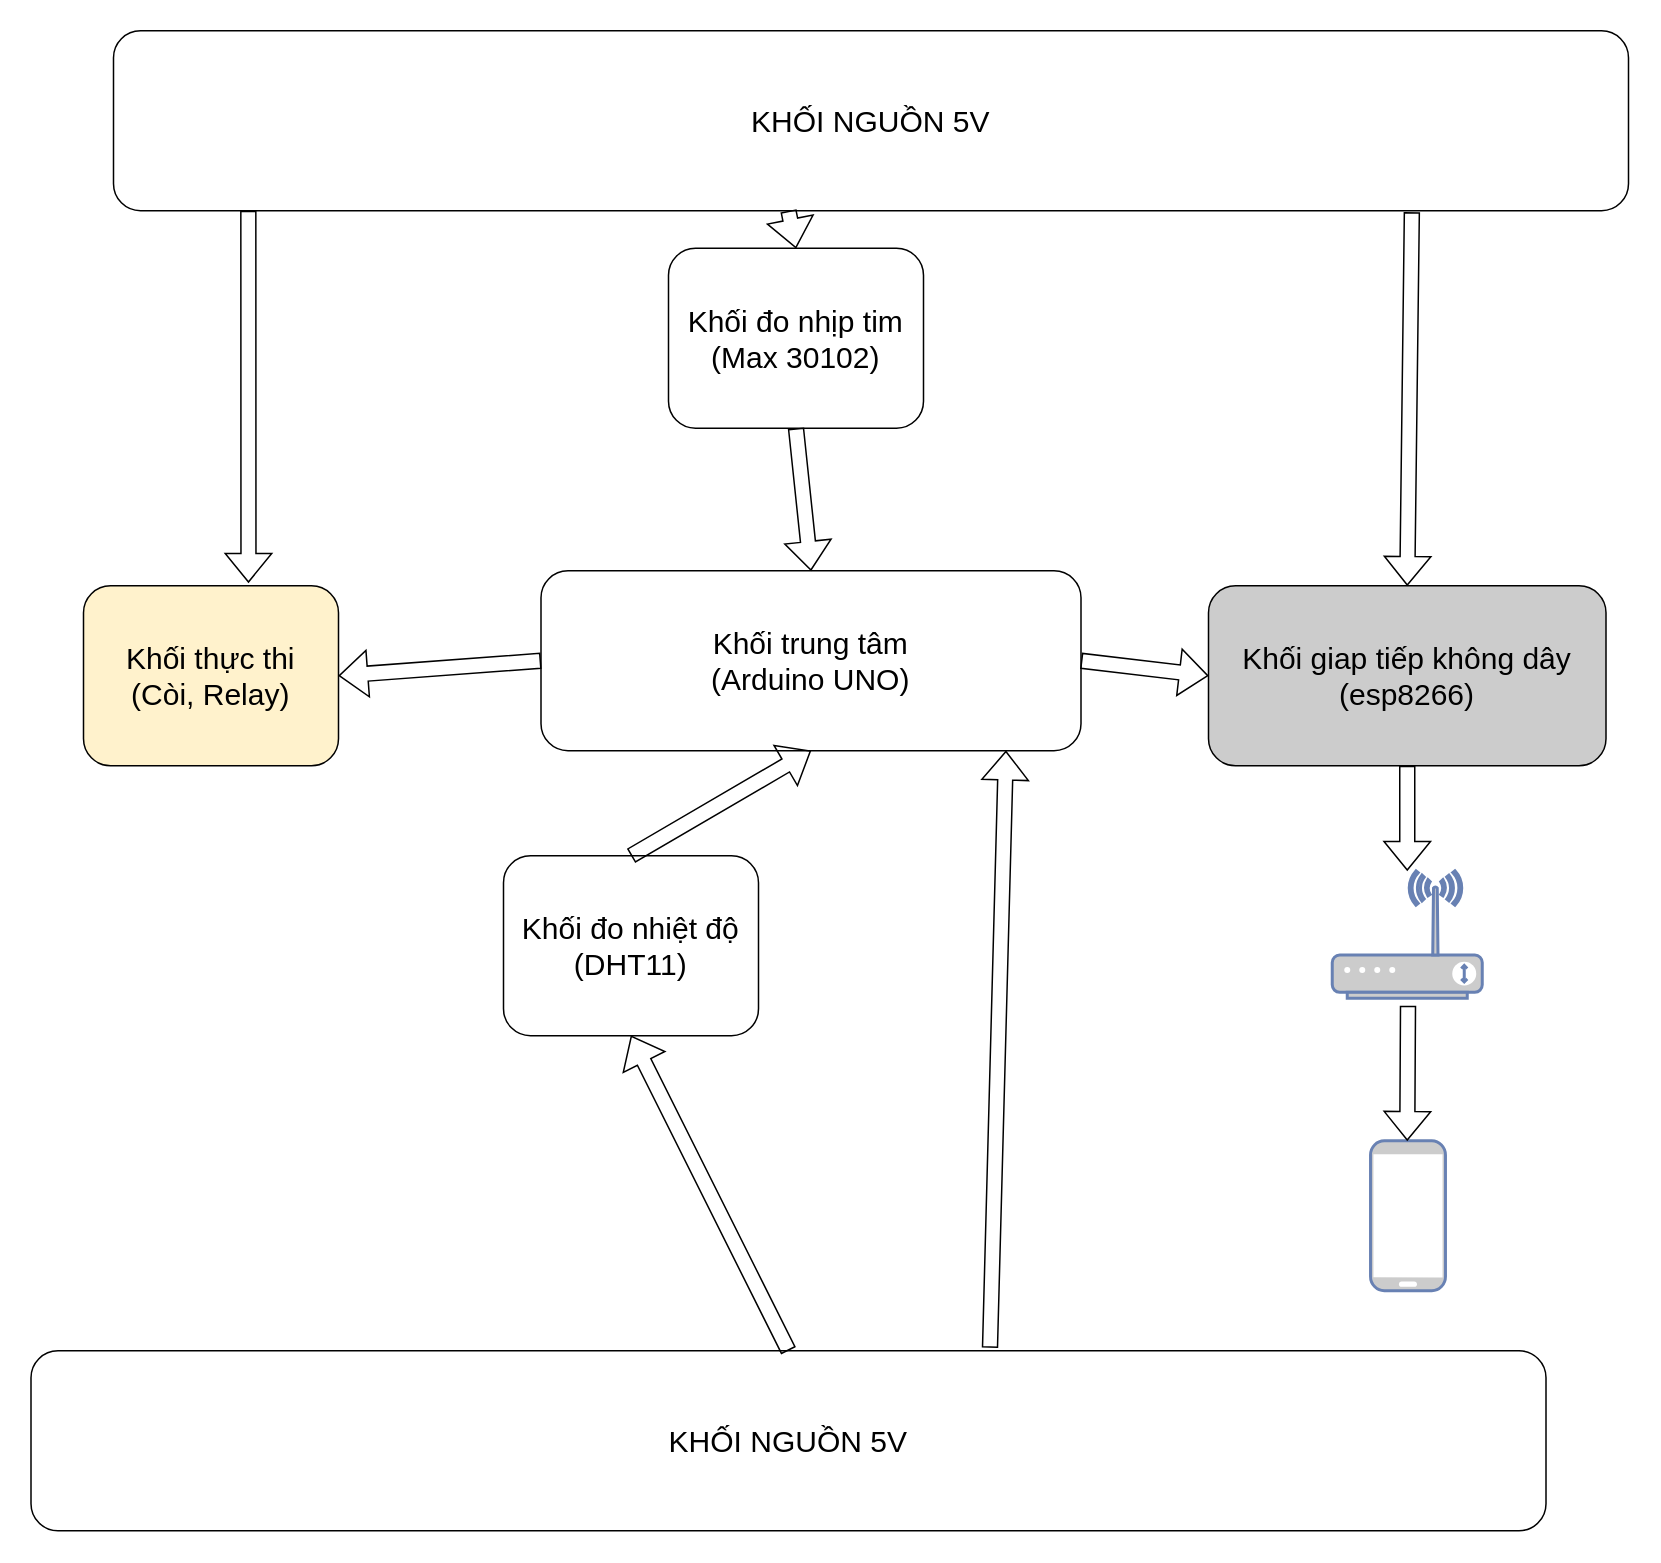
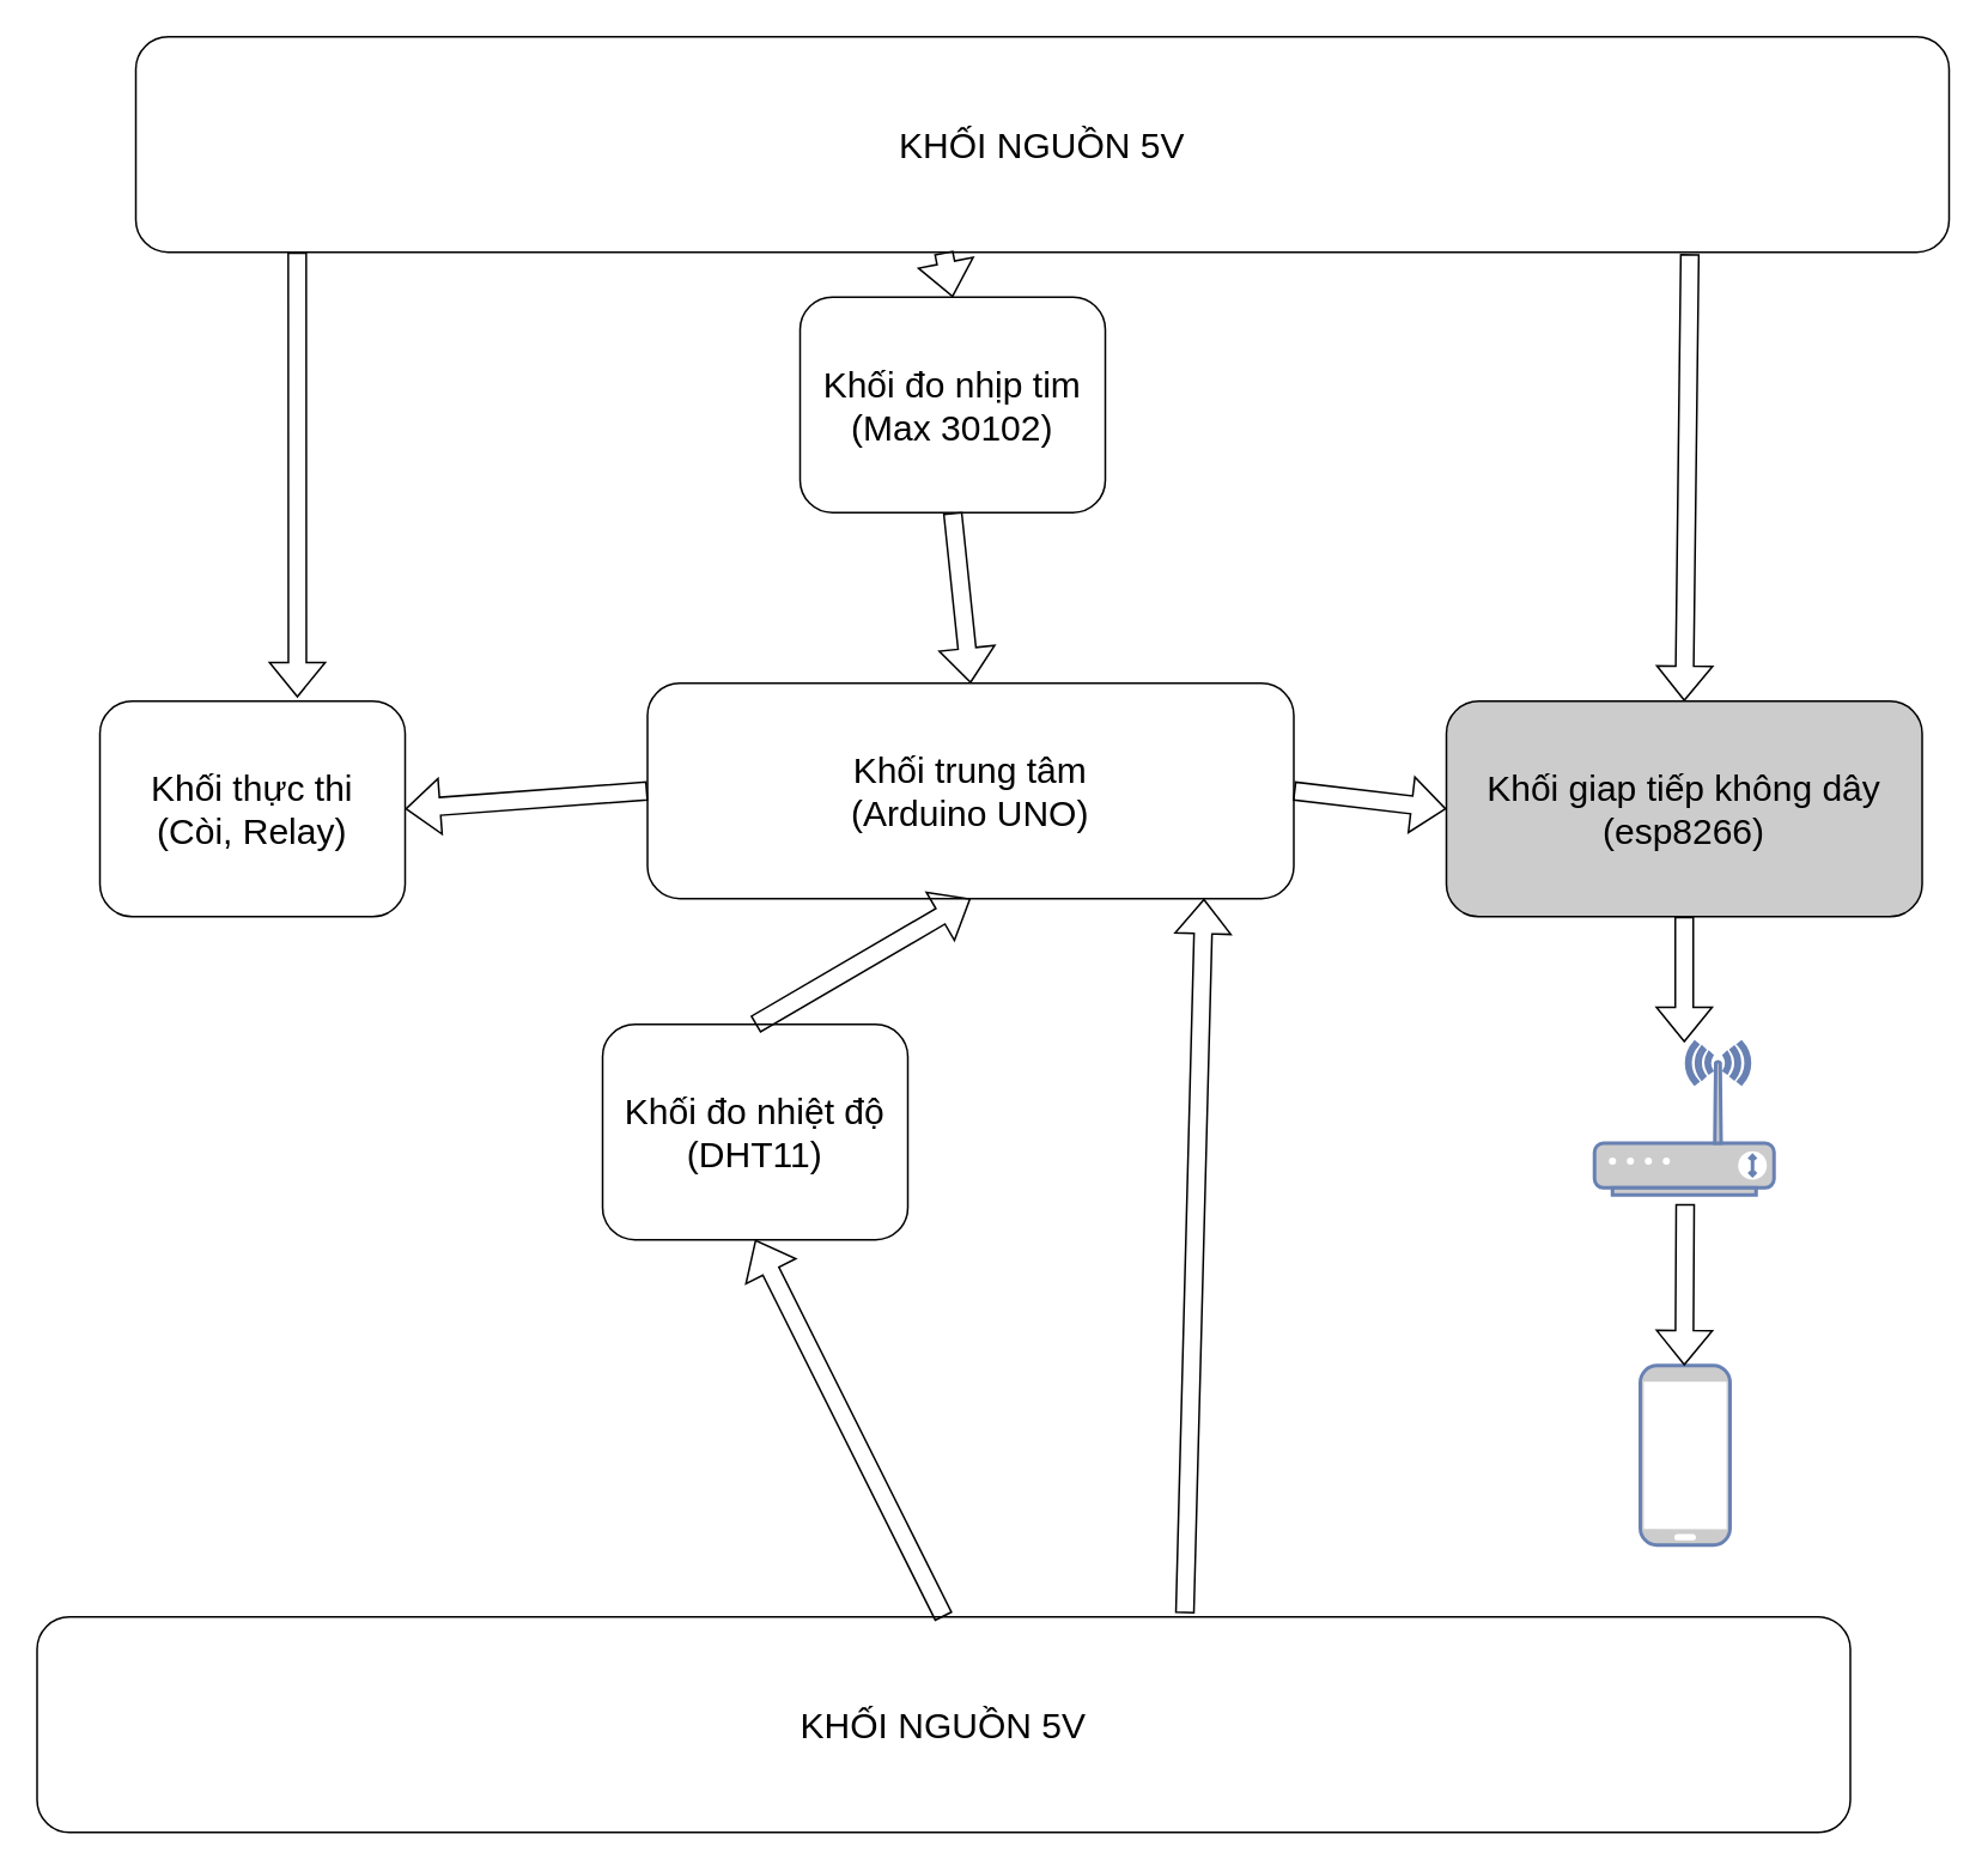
  <mxCell id="0" />
  <mxCell id="1" parent="0" />
  <mxCell id="2" value="Khối trung tâm&lt;br style=&quot;font-size: 20px;&quot;&gt;(Arduino UNO)" style="rounded=1;whiteSpace=wrap;html=1;fontSize=20;" vertex="1" parent="1"><mxGeometry x="360" y="380" width="360" height="120" as="geometry" /></mxCell>
  <mxCell id="3" value="Khối đo nhiệt độ&lt;br style=&quot;font-size: 20px;&quot;&gt;(DHT11)" style="rounded=1;whiteSpace=wrap;html=1;fontSize=20;" vertex="1" parent="1"><mxGeometry x="335" y="570" width="170" height="120" as="geometry" /></mxCell>
  <mxCell id="4" value="Khối đo nhịp tim&lt;br&gt;(Max 30102)" style="rounded=1;whiteSpace=wrap;html=1;fontSize=20;" vertex="1" parent="1"><mxGeometry x="445" y="165" width="170" height="120" as="geometry" /></mxCell>
  <mxCell id="5" value="" style="shape=flexArrow;endArrow=classic;html=1;rounded=0;exitX=0.5;exitY=1;exitDx=0;exitDy=0;entryX=0.5;entryY=0;entryDx=0;entryDy=0;" edge="1" parent="1" source="4" target="2"><mxGeometry width="50" height="50" relative="1" as="geometry"><mxPoint x="555" y="510" as="sourcePoint" /><mxPoint x="605" y="460" as="targetPoint" /></mxGeometry></mxCell>
  <mxCell id="6" value="" style="shape=flexArrow;endArrow=classic;html=1;rounded=0;exitX=0.5;exitY=0;exitDx=0;exitDy=0;entryX=0.5;entryY=1;entryDx=0;entryDy=0;" edge="1" parent="1" source="3" target="2"><mxGeometry width="50" height="50" relative="1" as="geometry"><mxPoint x="555" y="510" as="sourcePoint" /><mxPoint x="605" y="460" as="targetPoint" /></mxGeometry></mxCell>
- <mxCell id="7" value="Khối thực thi&lt;br&gt;(Còi, Relay)" style="rounded=1;whiteSpace=wrap;html=1;fontSize=20;fillColor=#fff2cc;" vertex="1" parent="1"><mxGeometry x="55" y="390" width="170" height="120" as="geometry" /></mxCell>
+ <mxCell id="7" value="Khối thực thi&lt;br&gt;(Còi, Relay)" style="rounded=1;whiteSpace=wrap;html=1;fontSize=20;" vertex="1" parent="1"><mxGeometry x="55" y="390" width="170" height="120" as="geometry" /></mxCell>
  <mxCell id="8" value="" style="shape=flexArrow;endArrow=classic;html=1;rounded=0;exitX=0;exitY=0.5;exitDx=0;exitDy=0;entryX=1;entryY=0.5;entryDx=0;entryDy=0;" edge="1" parent="1" source="2" target="7"><mxGeometry width="50" height="50" relative="1" as="geometry"><mxPoint x="555" y="510" as="sourcePoint" /><mxPoint x="605" y="460" as="targetPoint" /></mxGeometry></mxCell>
  <mxCell id="9" value="Khối giap tiếp không dây&lt;br&gt;(esp8266)" style="rounded=1;whiteSpace=wrap;html=1;fontSize=20;fillColor=#cccccc;" vertex="1" parent="1"><mxGeometry x="805" y="390" width="265" height="120" as="geometry" /></mxCell>
  <mxCell id="10" value="" style="shape=flexArrow;endArrow=classic;html=1;rounded=0;exitX=1;exitY=0.5;exitDx=0;exitDy=0;entryX=0;entryY=0.5;entryDx=0;entryDy=0;" edge="1" parent="1" source="2" target="9"><mxGeometry width="50" height="50" relative="1" as="geometry"><mxPoint x="555" y="510" as="sourcePoint" /><mxPoint x="605" y="460" as="targetPoint" /></mxGeometry></mxCell>
  <mxCell id="11" value="" style="fontColor=#0066CC;verticalAlign=top;verticalLabelPosition=bottom;labelPosition=center;align=center;html=1;outlineConnect=0;fillColor=#CCCCCC;strokeColor=#6881B3;gradientColor=none;gradientDirection=north;strokeWidth=2;shape=mxgraph.networks.wireless_modem;" vertex="1" parent="1"><mxGeometry x="887.5" y="580" width="100" height="85" as="geometry" /></mxCell>
  <mxCell id="12" value="" style="fontColor=#0066CC;verticalAlign=top;verticalLabelPosition=bottom;labelPosition=center;align=center;html=1;outlineConnect=0;fillColor=#CCCCCC;strokeColor=#6881B3;gradientColor=none;gradientDirection=north;strokeWidth=2;shape=mxgraph.networks.mobile;" vertex="1" parent="1"><mxGeometry x="913" y="760" width="50" height="100" as="geometry" /></mxCell>
  <mxCell id="13" value="" style="shape=flexArrow;endArrow=classic;html=1;rounded=0;exitX=0.5;exitY=1;exitDx=0;exitDy=0;" edge="1" parent="1" source="9" target="11"><mxGeometry width="50" height="50" relative="1" as="geometry"><mxPoint x="995" y="560" as="sourcePoint" /><mxPoint x="1125" y="590" as="targetPoint" /></mxGeometry></mxCell>
  <mxCell id="14" value="" style="shape=flexArrow;endArrow=classic;html=1;rounded=0;" edge="1" parent="1"><mxGeometry width="50" height="50" relative="1" as="geometry"><mxPoint x="938" y="670" as="sourcePoint" /><mxPoint x="937.5" y="760" as="targetPoint" /></mxGeometry></mxCell>
  <mxCell id="15" value="KHỐI NGUỒN 5V" style="rounded=1;whiteSpace=wrap;html=1;fontSize=20;" vertex="1" parent="1"><mxGeometry x="75" y="20" width="1010" height="120" as="geometry" /></mxCell>
  <mxCell id="16" value="" style="shape=flexArrow;endArrow=classic;html=1;rounded=0;entryX=0.5;entryY=0;entryDx=0;entryDy=0;" edge="1" parent="1" target="4"><mxGeometry width="50" height="50" relative="1" as="geometry"><mxPoint x="525" y="140" as="sourcePoint" /><mxPoint x="605" y="190" as="targetPoint" /></mxGeometry></mxCell>
  <mxCell id="17" value="" style="shape=flexArrow;endArrow=classic;html=1;rounded=0;exitX=0.089;exitY=1;exitDx=0;exitDy=0;exitPerimeter=0;entryX=0.647;entryY=-0.017;entryDx=0;entryDy=0;entryPerimeter=0;" edge="1" parent="1" source="15" target="7"><mxGeometry width="50" height="50" relative="1" as="geometry"><mxPoint x="555" y="240" as="sourcePoint" /><mxPoint x="605" y="190" as="targetPoint" /></mxGeometry></mxCell>
  <mxCell id="18" value="" style="shape=flexArrow;endArrow=classic;html=1;rounded=0;exitX=0.857;exitY=1.008;exitDx=0;exitDy=0;exitPerimeter=0;entryX=0.5;entryY=0;entryDx=0;entryDy=0;" edge="1" parent="1" source="15" target="9"><mxGeometry width="50" height="50" relative="1" as="geometry"><mxPoint x="555" y="240" as="sourcePoint" /><mxPoint x="605" y="190" as="targetPoint" /></mxGeometry></mxCell>
  <mxCell id="19" value="KHỐI NGUỒN 5V" style="rounded=1;whiteSpace=wrap;html=1;fontSize=20;" vertex="1" parent="1"><mxGeometry x="20" y="900" width="1010" height="120" as="geometry" /></mxCell>
  <mxCell id="20" value="" style="shape=flexArrow;endArrow=classic;html=1;rounded=0;exitX=0.5;exitY=0;exitDx=0;exitDy=0;entryX=0.5;entryY=1;entryDx=0;entryDy=0;" edge="1" parent="1" source="19" target="3"><mxGeometry width="50" height="50" relative="1" as="geometry"><mxPoint x="555" y="720" as="sourcePoint" /><mxPoint x="605" y="670" as="targetPoint" /></mxGeometry></mxCell>
  <mxCell id="21" value="" style="shape=flexArrow;endArrow=classic;html=1;rounded=0;exitX=0.633;exitY=-0.017;exitDx=0;exitDy=0;exitPerimeter=0;entryX=0.861;entryY=1;entryDx=0;entryDy=0;entryPerimeter=0;" edge="1" parent="1" source="19" target="2"><mxGeometry width="50" height="50" relative="1" as="geometry"><mxPoint x="565" y="560" as="sourcePoint" /><mxPoint x="615" y="510" as="targetPoint" /></mxGeometry></mxCell>
